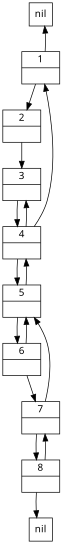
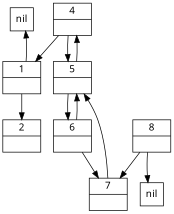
  digraph {
    fontname="Noto Sans"
    rankdir=TB
    node [fontname="Noto Sans" shape=record]
    edge [fontname="Noto Sans"]
    n1 [height=0.1 label=nil shape=square]
    n2 [height=0.1 label="{<f0>1 | <f1>}"]
    n3 [height=0.1 label="{<f0>2 | <f1>}"]
-   n4 [height=0.1 label="{<f0>3 | <f1>}"]
    n5 [height=0.1 label="{<f0>4 | <f1>}"]
    n6 [height=0.1 label="{<f0>5 | <f1>}"]
    n7 [height=0.1 label="{<f0>6 | <f1>}"]
    n8 [height=0.1 label="{<f0>7 | <f1>}"]
    n9 [height=0.1 label="{<f0>8 | <f1>}"]
    n10 [height=0.1 label=nil shape=square]
    n1 -> n2 [style=invis]
    n2 -> n1
    n2 -> n3
-   n3 -> n4
-   n4 -> n5
    n5 -> n2
-   n5 -> n4
    n5 -> n6
    n6 -> n5
    n6 -> n7
    n7 -> n6
    n7 -> n8
    n8 -> n6
-   n8 -> n9
    n9 -> n8
    n9 -> n10
    n10 -> n9 [style=invis]
  }
